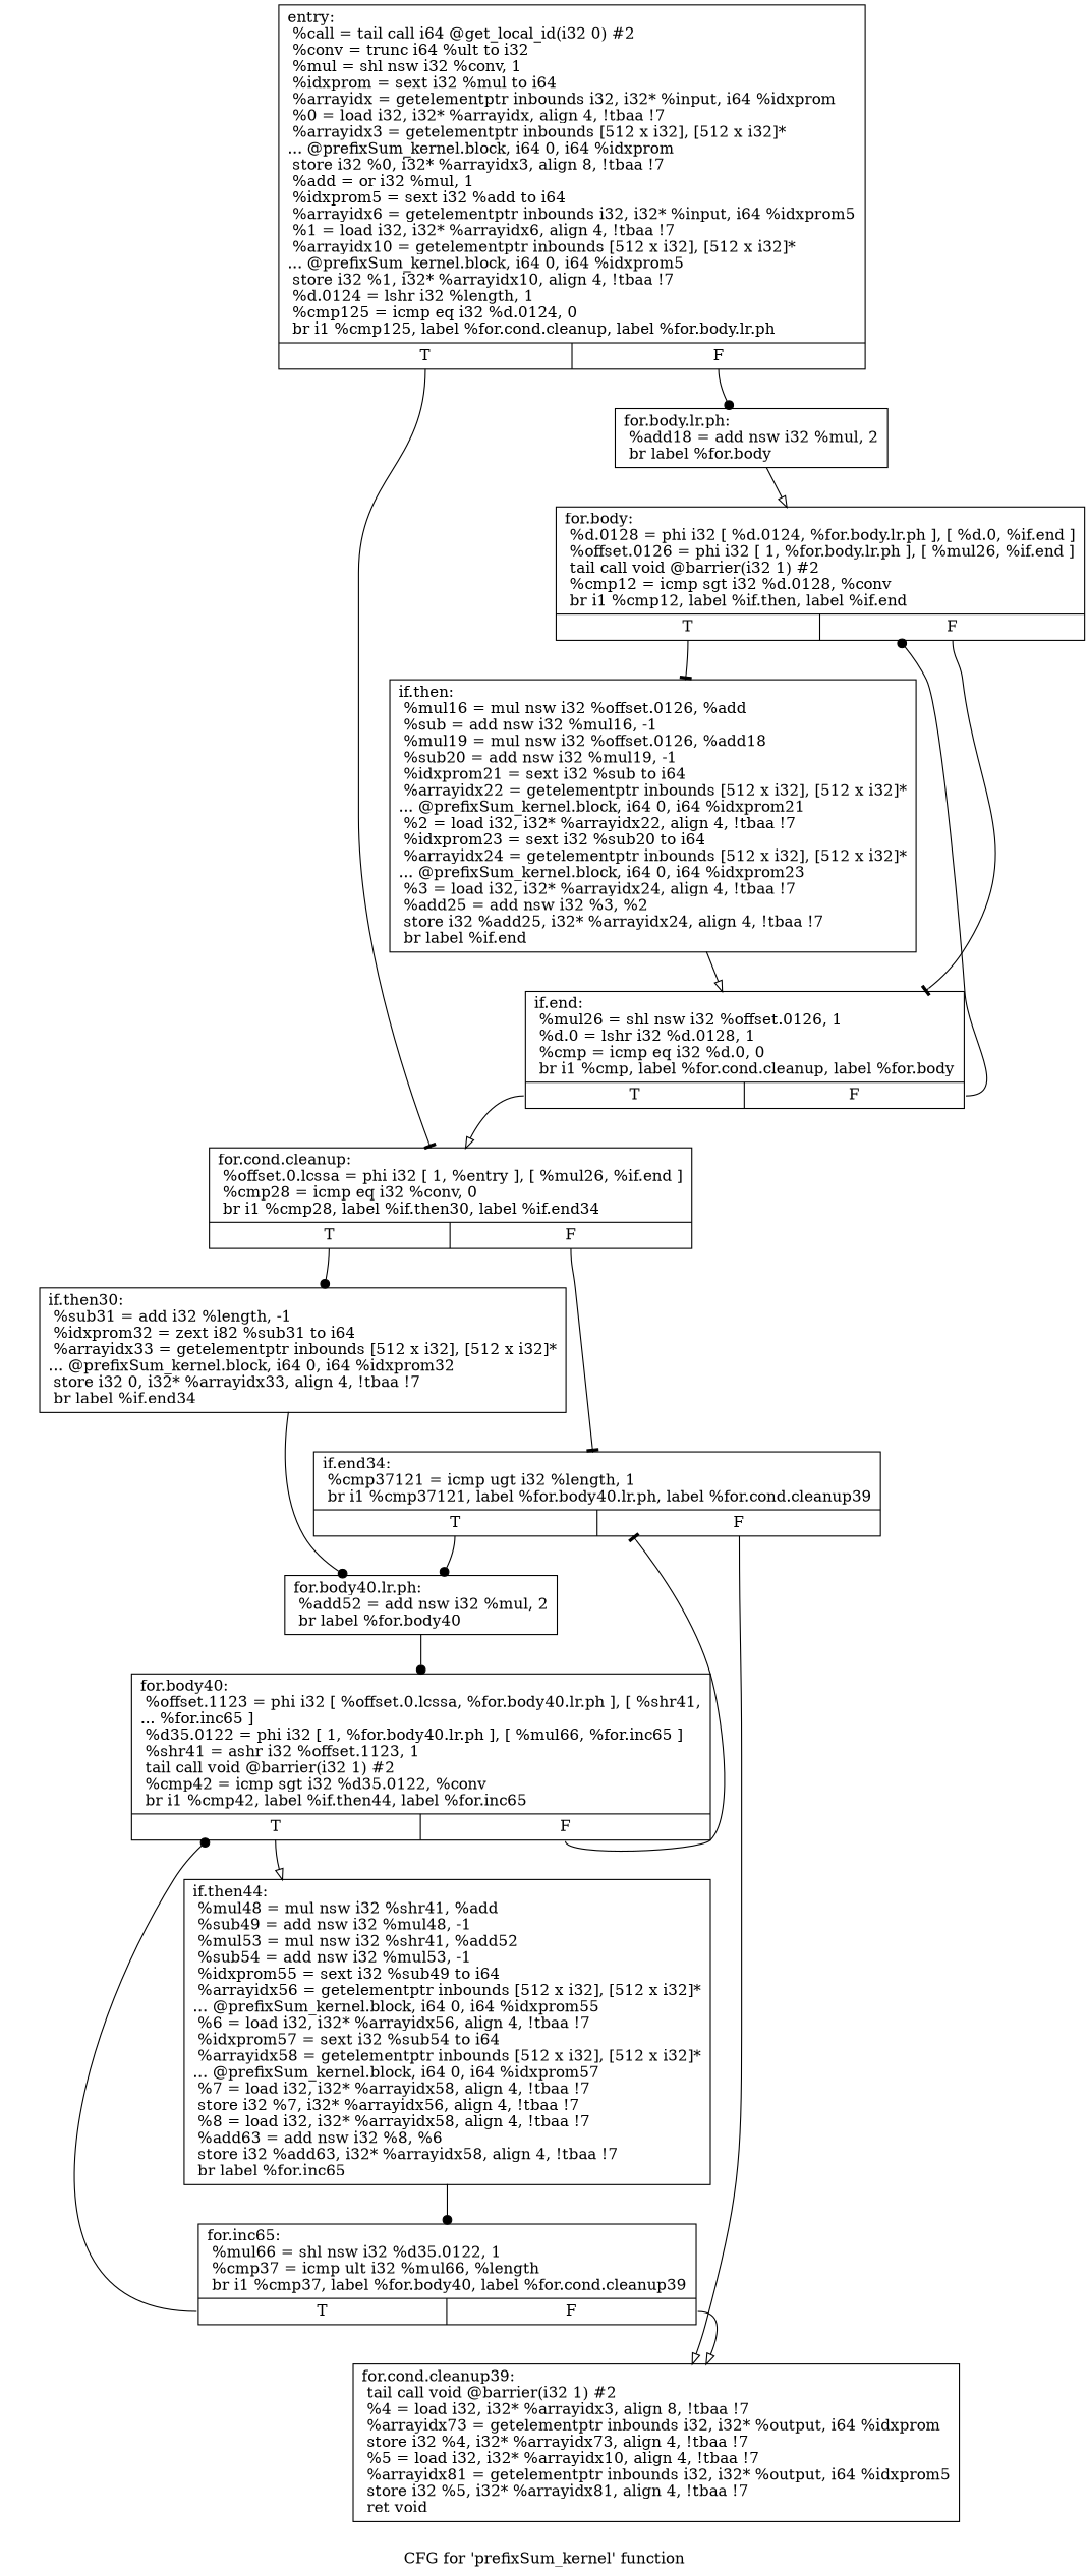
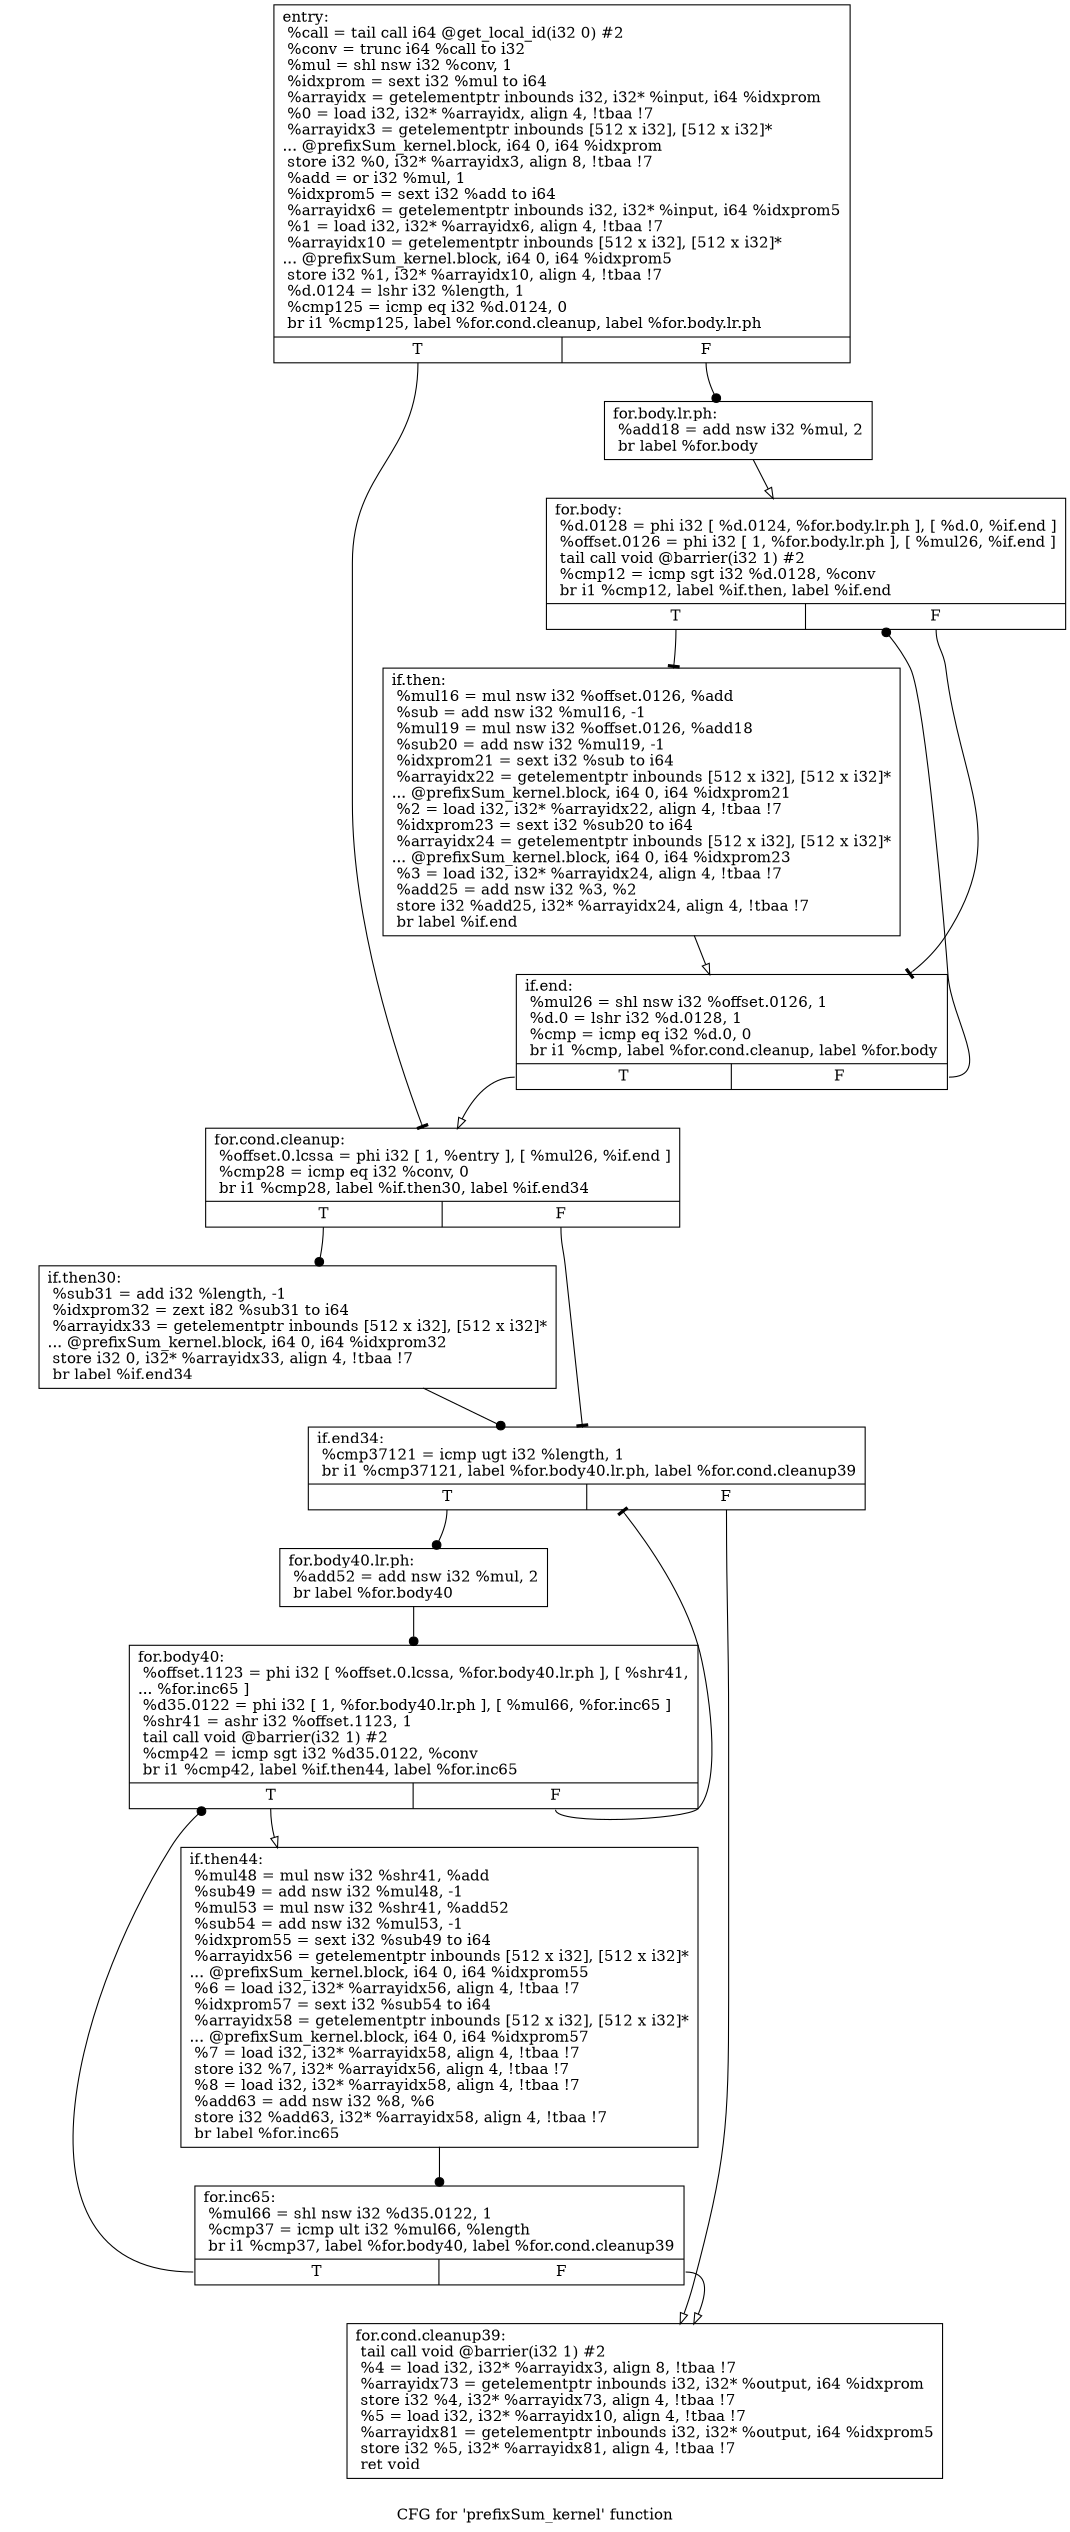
  digraph {
    label="CFG for 'prefixSum_kernel' function"
    node [shape=record]
    edge [arrowhead=dot tailport=s0]
-   n1 [label="{entry:\l  %call = tail call i64 @get_local_id(i32 0) #2\l  %conv = trunc i64 %ult to i32\l  %mul = shl nsw i32 %conv, 1\l  %idxprom = sext i32 %mul to i64\l  %arrayidx = getelementptr inbounds i32, i32* %input, i64 %idxprom\l  %0 = load i32, i32* %arrayidx, align 4, !tbaa !7\l  %arrayidx3 = getelementptr inbounds [512 x i32], [512 x i32]*\l... @prefixSum_kernel.block, i64 0, i64 %idxprom\l  store i32 %0, i32* %arrayidx3, align 8, !tbaa !7\l  %add = or i32 %mul, 1\l  %idxprom5 = sext i32 %add to i64\l  %arrayidx6 = getelementptr inbounds i32, i32* %input, i64 %idxprom5\l  %1 = load i32, i32* %arrayidx6, align 4, !tbaa !7\l  %arrayidx10 = getelementptr inbounds [512 x i32], [512 x i32]*\l... @prefixSum_kernel.block, i64 0, i64 %idxprom5\l  store i32 %1, i32* %arrayidx10, align 4, !tbaa !7\l  %d.0124 = lshr i32 %length, 1\l  %cmp125 = icmp eq i32 %d.0124, 0\l  br i1 %cmp125, label %for.cond.cleanup, label %for.body.lr.ph\l|{<s0>T|<s1>F}}"]
+   n1 [label="{entry:\l  %call = tail call i64 @get_local_id(i32 0) #2\l  %conv = trunc i64 %call to i32\l  %mul = shl nsw i32 %conv, 1\l  %idxprom = sext i32 %mul to i64\l  %arrayidx = getelementptr inbounds i32, i32* %input, i64 %idxprom\l  %0 = load i32, i32* %arrayidx, align 4, !tbaa !7\l  %arrayidx3 = getelementptr inbounds [512 x i32], [512 x i32]*\l... @prefixSum_kernel.block, i64 0, i64 %idxprom\l  store i32 %0, i32* %arrayidx3, align 8, !tbaa !7\l  %add = or i32 %mul, 1\l  %idxprom5 = sext i32 %add to i64\l  %arrayidx6 = getelementptr inbounds i32, i32* %input, i64 %idxprom5\l  %1 = load i32, i32* %arrayidx6, align 4, !tbaa !7\l  %arrayidx10 = getelementptr inbounds [512 x i32], [512 x i32]*\l... @prefixSum_kernel.block, i64 0, i64 %idxprom5\l  store i32 %1, i32* %arrayidx10, align 4, !tbaa !7\l  %d.0124 = lshr i32 %length, 1\l  %cmp125 = icmp eq i32 %d.0124, 0\l  br i1 %cmp125, label %for.cond.cleanup, label %for.body.lr.ph\l|{<s0>T|<s1>F}}"]
    n2 [label="{for.cond.cleanup:                                 \l  %offset.0.lcssa = phi i32 [ 1, %entry ], [ %mul26, %if.end ]\l  %cmp28 = icmp eq i32 %conv, 0\l  br i1 %cmp28, label %if.then30, label %if.end34\l|{<s0>T|<s1>F}}"]
    n3 [label="{for.body.lr.ph:                                   \l  %add18 = add nsw i32 %mul, 2\l  br label %for.body\l}"]
    n4 [label="{if.then30:                                        \l  %sub31 = add i32 %length, -1\l  %idxprom32 = zext i82 %sub31 to i64\l  %arrayidx33 = getelementptr inbounds [512 x i32], [512 x i32]*\l... @prefixSum_kernel.block, i64 0, i64 %idxprom32\l  store i32 0, i32* %arrayidx33, align 4, !tbaa !7\l  br label %if.end34\l}"]
    n5 [label="{if.end34:                                         \l  %cmp37121 = icmp ugt i32 %length, 1\l  br i1 %cmp37121, label %for.body40.lr.ph, label %for.cond.cleanup39\l|{<s0>T|<s1>F}}"]
    n6 [label="{for.body:                                         \l  %d.0128 = phi i32 [ %d.0124, %for.body.lr.ph ], [ %d.0, %if.end ]\l  %offset.0126 = phi i32 [ 1, %for.body.lr.ph ], [ %mul26, %if.end ]\l  tail call void @barrier(i32 1) #2\l  %cmp12 = icmp sgt i32 %d.0128, %conv\l  br i1 %cmp12, label %if.then, label %if.end\l|{<s0>T|<s1>F}}"]
    n7 [label="{for.body40.lr.ph:                                 \l  %add52 = add nsw i32 %mul, 2\l  br label %for.body40\l}"]
    n8 [label="{for.cond.cleanup39:                               \l  tail call void @barrier(i32 1) #2\l  %4 = load i32, i32* %arrayidx3, align 8, !tbaa !7\l  %arrayidx73 = getelementptr inbounds i32, i32* %output, i64 %idxprom\l  store i32 %4, i32* %arrayidx73, align 4, !tbaa !7\l  %5 = load i32, i32* %arrayidx10, align 4, !tbaa !7\l  %arrayidx81 = getelementptr inbounds i32, i32* %output, i64 %idxprom5\l  store i32 %5, i32* %arrayidx81, align 4, !tbaa !7\l  ret void\l}"]
    n9 [label="{if.then:                                          \l  %mul16 = mul nsw i32 %offset.0126, %add\l  %sub = add nsw i32 %mul16, -1\l  %mul19 = mul nsw i32 %offset.0126, %add18\l  %sub20 = add nsw i32 %mul19, -1\l  %idxprom21 = sext i32 %sub to i64\l  %arrayidx22 = getelementptr inbounds [512 x i32], [512 x i32]*\l... @prefixSum_kernel.block, i64 0, i64 %idxprom21\l  %2 = load i32, i32* %arrayidx22, align 4, !tbaa !7\l  %idxprom23 = sext i32 %sub20 to i64\l  %arrayidx24 = getelementptr inbounds [512 x i32], [512 x i32]*\l... @prefixSum_kernel.block, i64 0, i64 %idxprom23\l  %3 = load i32, i32* %arrayidx24, align 4, !tbaa !7\l  %add25 = add nsw i32 %3, %2\l  store i32 %add25, i32* %arrayidx24, align 4, !tbaa !7\l  br label %if.end\l}"]
    n10 [label="{if.end:                                           \l  %mul26 = shl nsw i32 %offset.0126, 1\l  %d.0 = lshr i32 %d.0128, 1\l  %cmp = icmp eq i32 %d.0, 0\l  br i1 %cmp, label %for.cond.cleanup, label %for.body\l|{<s0>T|<s1>F}}"]
    n11 [label="{for.body40:                                       \l  %offset.1123 = phi i32 [ %offset.0.lcssa, %for.body40.lr.ph ], [ %shr41,\l... %for.inc65 ]\l  %d35.0122 = phi i32 [ 1, %for.body40.lr.ph ], [ %mul66, %for.inc65 ]\l  %shr41 = ashr i32 %offset.1123, 1\l  tail call void @barrier(i32 1) #2\l  %cmp42 = icmp sgt i32 %d35.0122, %conv\l  br i1 %cmp42, label %if.then44, label %for.inc65\l|{<s0>T|<s1>F}}"]
    n12 [label="{if.then44:                                        \l  %mul48 = mul nsw i32 %shr41, %add\l  %sub49 = add nsw i32 %mul48, -1\l  %mul53 = mul nsw i32 %shr41, %add52\l  %sub54 = add nsw i32 %mul53, -1\l  %idxprom55 = sext i32 %sub49 to i64\l  %arrayidx56 = getelementptr inbounds [512 x i32], [512 x i32]*\l... @prefixSum_kernel.block, i64 0, i64 %idxprom55\l  %6 = load i32, i32* %arrayidx56, align 4, !tbaa !7\l  %idxprom57 = sext i32 %sub54 to i64\l  %arrayidx58 = getelementptr inbounds [512 x i32], [512 x i32]*\l... @prefixSum_kernel.block, i64 0, i64 %idxprom57\l  %7 = load i32, i32* %arrayidx58, align 4, !tbaa !7\l  store i32 %7, i32* %arrayidx56, align 4, !tbaa !7\l  %8 = load i32, i32* %arrayidx58, align 4, !tbaa !7\l  %add63 = add nsw i32 %8, %6\l  store i32 %add63, i32* %arrayidx58, align 4, !tbaa !7\l  br label %for.inc65\l}"]
    n13 [label="{for.inc65:                                        \l  %mul66 = shl nsw i32 %d35.0122, 1\l  %cmp37 = icmp ult i32 %mul66, %length\l  br i1 %cmp37, label %for.body40, label %for.cond.cleanup39\l|{<s0>T|<s1>F}}"]
    n1 -> n2 [arrowhead=tee]
    n1 -> n3 [tailport=s1]
    n2 -> n4
    n2 -> n5 [arrowhead=tee tailport=s1]
    n3 -> n6 [arrowhead=onormal]
-   n4 -> n7
+   n4 -> n5
    n5 -> n7
    n5 -> n8 [arrowhead=onormal tailport=s1]
    n6 -> n9 [arrowhead=tee]
    n6 -> n10 [arrowhead=tee tailport=s1]
    n7 -> n11
    n9 -> n10 [arrowhead=onormal]
    n10 -> n2 [arrowhead=onormal]
    n10 -> n6 [tailport=s1]
    n11 -> n5 [arrowhead=tee tailport=s1]
    n11 -> n12 [arrowhead=onormal]
    n12 -> n13
    n13 -> n8 [arrowhead=onormal tailport=s1]
    n13 -> n11
  }
